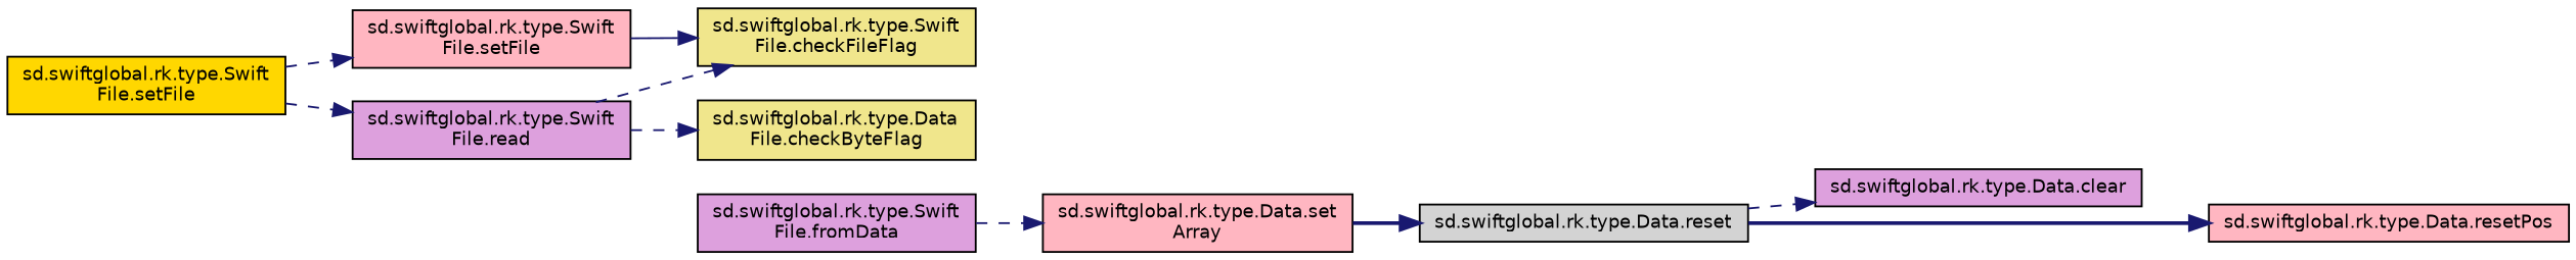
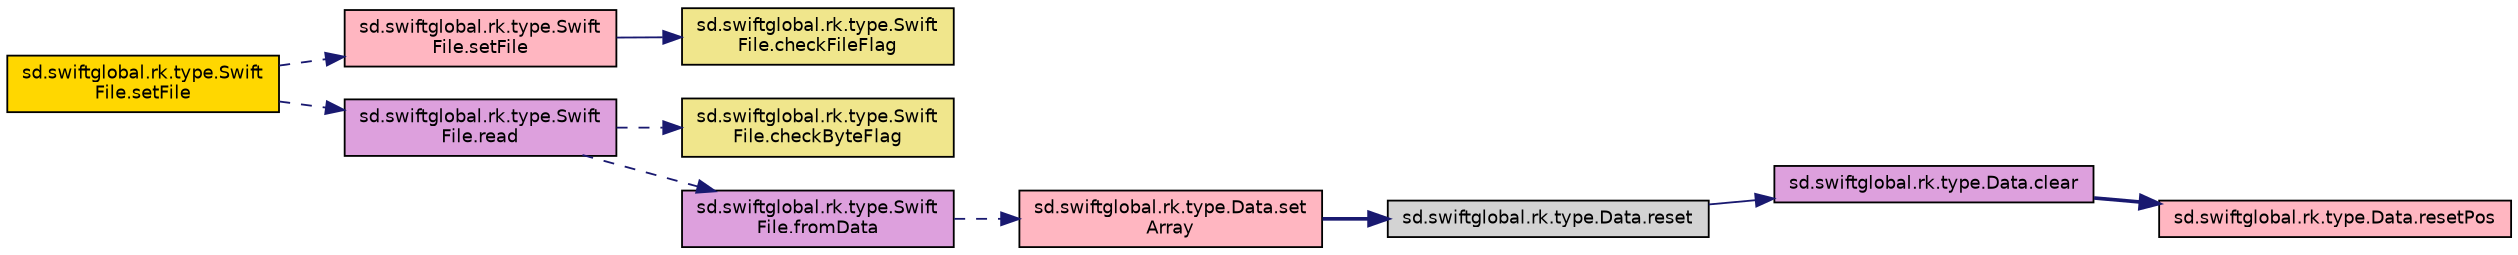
  digraph {
    rankdir=LR
    node [color=black fillcolor=lightpink fontname=Helvetica fontsize=10 shape=record style=filled]
    edge [color=midnightblue fontname=Helvetica fontsize=10 labelfontname=Helvetica labelfontsize=10 style=dashed]
    n1 [fillcolor=gold fontcolor=black height=0.2 label="sd.swiftglobal.rk.type.Swift\lFile.setFile" width=0.4]
    n2 [height=0.2 label="sd.swiftglobal.rk.type.Swift\lFile.setFile" width=0.4]
    n3 [fillcolor=plum height=0.2 label="sd.swiftglobal.rk.type.Swift\lFile.read" width=0.4]
    n4 [fillcolor=khaki height=0.2 label="sd.swiftglobal.rk.type.Swift\lFile.checkFileFlag" width=0.4]
-   n5 [fillcolor=khaki height=0.2 label="sd.swiftglobal.rk.type.Data\lFile.checkByteFlag" width=0.4]
+   n5 [fillcolor=khaki height=0.2 label="sd.swiftglobal.rk.type.Swift\lFile.checkByteFlag" width=0.4]
    n6 [fillcolor=plum height=0.2 label="sd.swiftglobal.rk.type.Swift\lFile.fromData" width=0.4]
    n7 [height=0.2 label="sd.swiftglobal.rk.type.Data.set\lArray" width=0.4]
    n8 [fillcolor=lightgrey height=0.2 label="sd.swiftglobal.rk.type.Data.reset" width=0.4]
    n9 [fillcolor=plum height=0.2 label="sd.swiftglobal.rk.type.Data.clear" width=0.4]
    n10 [height=0.2 label="sd.swiftglobal.rk.type.Data.resetPos" width=0.4]
    n1 -> n2
    n1 -> n3
    n2 -> n4 [style=solid]
    n3 -> n5
-   n3 -> n4
+   n3 -> n6
    n6 -> n7
    n7 -> n8 [style=bold]
-   n8 -> n9
-   n8 -> n10 [style=bold]
+   n8 -> n9 [style=solid]
+   n9 -> n10 [style=bold]
  }
